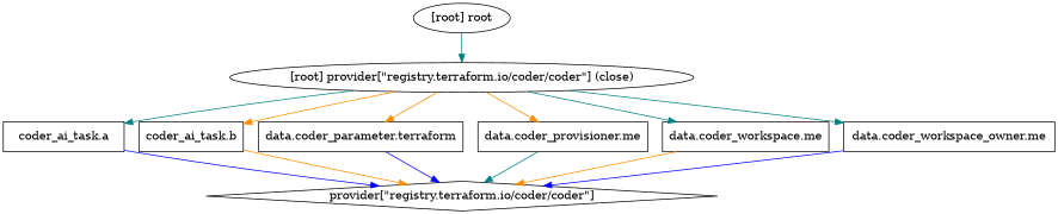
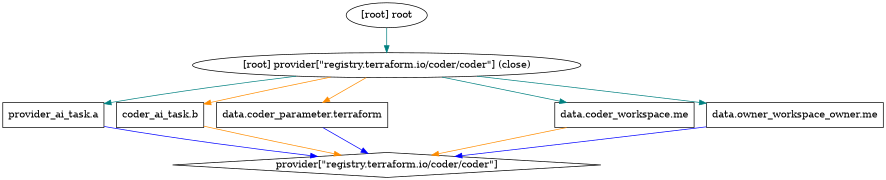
  digraph {
    compound=true
    newrank=true
    node [shape=box]
    edge [color=darkorange]
-   n1 [label="coder_ai_task.a"]
+   n1 [label="provider_ai_task.a"]
    n2 [label="provider[\"registry.terraform.io/coder/coder\"]" shape=diamond]
    n3 [label="coder_ai_task.b"]
    n4 [label="data.coder_parameter.terraform"]
-   n5 [label="data.coder_provisioner.me"]
    n6 [label="data.coder_workspace.me"]
-   n7 [label="data.coder_workspace_owner.me"]
+   n7 [label="data.owner_workspace_owner.me"]
    "[root] provider[\"registry.terraform.io/coder/coder\"] (close)" [shape=""]
    "[root] root" [shape=""]
    subgraph sub_1 {
      n1
      n2
      n3
      n4
-     n5
      n6
      n7
      "[root] provider[\"registry.terraform.io/coder/coder\"] (close)"
      "[root] root"
    }
    n1 -> n2 [color=blue]
    n3 -> n2
    n4 -> n2 [color=blue]
-   n5 -> n2 [color=teal]
    n6 -> n2
    n7 -> n2 [color=blue]
    "[root] provider[\"registry.terraform.io/coder/coder\"] (close)" -> n1 [color=teal]
    "[root] provider[\"registry.terraform.io/coder/coder\"] (close)" -> n3
    "[root] provider[\"registry.terraform.io/coder/coder\"] (close)" -> n4
-   "[root] provider[\"registry.terraform.io/coder/coder\"] (close)" -> n5
    "[root] provider[\"registry.terraform.io/coder/coder\"] (close)" -> n6 [color=teal]
    "[root] provider[\"registry.terraform.io/coder/coder\"] (close)" -> n7 [color=teal]
    "[root] root" -> "[root] provider[\"registry.terraform.io/coder/coder\"] (close)" [color=teal]
  }
